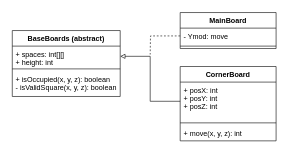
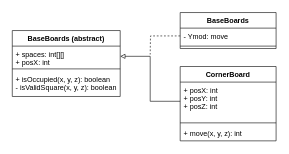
  <mxCell id="0" />
  <mxCell id="1" parent="0" />
  <mxCell id="2" value="BaseBoards (abstract)" style="swimlane;fontStyle=1;align=center;verticalAlign=top;childLayout=stackLayout;horizontal=1;startSize=26;horizontalStack=0;resizeParent=1;resizeParentMax=0;resizeLast=0;collapsible=1;marginBottom=0;" vertex="1" parent="1"><mxGeometry x="20" y="50" width="180" height="110" as="geometry" /></mxCell>
- <mxCell id="3" value="+ spaces: int[][]&#10;+ height: int" style="text;strokeColor=none;fillColor=none;align=left;verticalAlign=top;spacingLeft=4;spacingRight=4;overflow=hidden;rotatable=0;points=[[0,0.5],[1,0.5]];portConstraint=eastwest;" vertex="1" parent="2"><mxGeometry y="26" width="180" height="34" as="geometry" /></mxCell>
+ <mxCell id="3" value="+ spaces: int[][]&#10;+ posX: int" style="text;strokeColor=none;fillColor=none;align=left;verticalAlign=top;spacingLeft=4;spacingRight=4;overflow=hidden;rotatable=0;points=[[0,0.5],[1,0.5]];portConstraint=eastwest;" vertex="1" parent="2"><mxGeometry y="26" width="180" height="34" as="geometry" /></mxCell>
  <mxCell id="4" value="" style="line;strokeWidth=1;fillColor=none;align=left;verticalAlign=middle;spacingTop=-1;spacingLeft=3;spacingRight=3;rotatable=0;labelPosition=right;points=[];portConstraint=eastwest;" vertex="1" parent="2"><mxGeometry y="60" width="180" height="8" as="geometry" /></mxCell>
  <mxCell id="5" value="+ isOccupied(x, y, z): boolean&#10;- isValidSquare(x, y, z): boolean" style="text;strokeColor=none;fillColor=none;align=left;verticalAlign=top;spacingLeft=4;spacingRight=4;overflow=hidden;rotatable=0;points=[[0,0.5],[1,0.5]];portConstraint=eastwest;" vertex="1" parent="2"><mxGeometry y="68" width="180" height="42" as="geometry" /></mxCell>
  <mxCell id="6" value="CornerBoard" style="swimlane;fontStyle=1;align=center;verticalAlign=top;childLayout=stackLayout;horizontal=1;startSize=26;horizontalStack=0;resizeParent=1;resizeParentMax=0;resizeLast=0;collapsible=1;marginBottom=0;" vertex="1" parent="1"><mxGeometry x="300" y="110" width="160" height="124" as="geometry" /></mxCell>
  <mxCell id="7" value="+ posX: int&#10;+ posY: int&#10;+ posZ: int" style="text;strokeColor=none;fillColor=none;align=left;verticalAlign=top;spacingLeft=4;spacingRight=4;overflow=hidden;rotatable=0;points=[[0,0.5],[1,0.5]];portConstraint=eastwest;" vertex="1" parent="6"><mxGeometry y="26" width="160" height="64" as="geometry" /></mxCell>
  <mxCell id="8" value="" style="line;strokeWidth=1;fillColor=none;align=left;verticalAlign=middle;spacingTop=-1;spacingLeft=3;spacingRight=3;rotatable=0;labelPosition=right;points=[];portConstraint=eastwest;" vertex="1" parent="6"><mxGeometry y="90" width="160" height="8" as="geometry" /></mxCell>
  <mxCell id="9" value="+ move(x, y, z): int" style="text;strokeColor=none;fillColor=none;align=left;verticalAlign=top;spacingLeft=4;spacingRight=4;overflow=hidden;rotatable=0;points=[[0,0.5],[1,0.5]];portConstraint=eastwest;" vertex="1" parent="6"><mxGeometry y="98" width="160" height="26" as="geometry" /></mxCell>
- <mxCell id="10" value="MainBoard" style="swimlane;fontStyle=1;align=center;verticalAlign=top;childLayout=stackLayout;horizontal=1;startSize=26;horizontalStack=0;resizeParent=1;resizeParentMax=0;resizeLast=0;collapsible=1;marginBottom=0;" vertex="1" parent="1"><mxGeometry x="300" y="20" width="160" height="60" as="geometry" /></mxCell>
+ <mxCell id="10" value="BaseBoards" style="swimlane;fontStyle=1;align=center;verticalAlign=top;childLayout=stackLayout;horizontal=1;startSize=26;horizontalStack=0;resizeParent=1;resizeParentMax=0;resizeLast=0;collapsible=1;marginBottom=0;" vertex="1" parent="1"><mxGeometry x="300" y="20" width="160" height="60" as="geometry" /></mxCell>
  <mxCell id="11" value="- Ymod: move" style="text;strokeColor=none;fillColor=none;align=left;verticalAlign=top;spacingLeft=4;spacingRight=4;overflow=hidden;rotatable=0;points=[[0,0.5],[1,0.5]];portConstraint=eastwest;" vertex="1" parent="10"><mxGeometry y="26" width="160" height="26" as="geometry" /></mxCell>
  <mxCell id="12" value="" style="line;strokeWidth=1;fillColor=none;align=left;verticalAlign=middle;spacingTop=-1;spacingLeft=3;spacingRight=3;rotatable=0;labelPosition=right;points=[];portConstraint=eastwest;" vertex="1" parent="10"><mxGeometry y="52" width="160" height="8" as="geometry" /></mxCell>
  <mxCell id="13" style="edgeStyle=orthogonalEdgeStyle;rounded=0;orthogonalLoop=1;jettySize=auto;html=1;exitX=0;exitY=0.5;exitDx=0;exitDy=0;entryX=1;entryY=0.5;entryDx=0;entryDy=0;endArrow=block;endFill=0;dashed=0;" edge="1" parent="1" source="7" target="3"><mxGeometry relative="1" as="geometry" /></mxCell>
  <mxCell id="14" style="edgeStyle=orthogonalEdgeStyle;rounded=0;orthogonalLoop=1;jettySize=auto;html=1;exitX=0;exitY=0.5;exitDx=0;exitDy=0;dashed=1;endArrow=none;endFill=0;" edge="1" parent="1" source="11"><mxGeometry relative="1" as="geometry"><mxPoint x="250" y="90" as="targetPoint" /></mxGeometry></mxCell>
